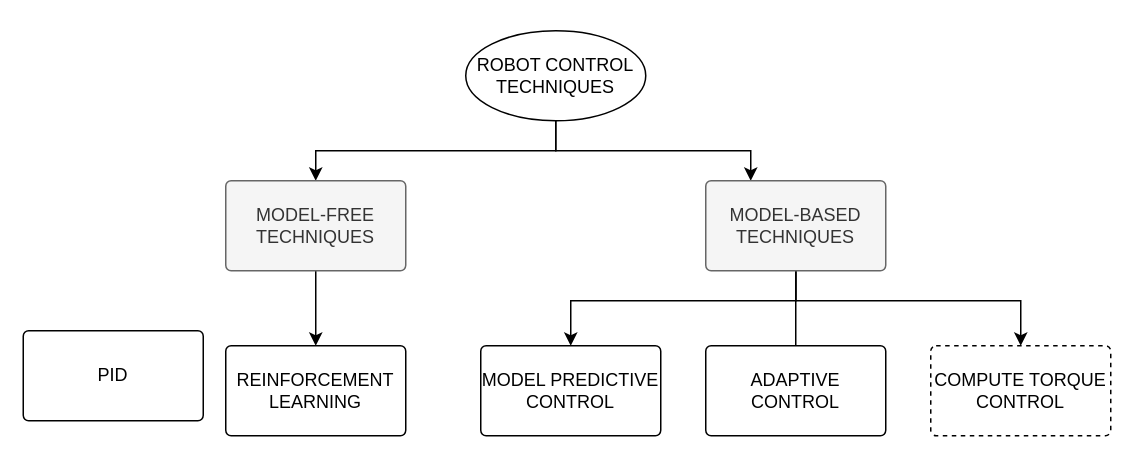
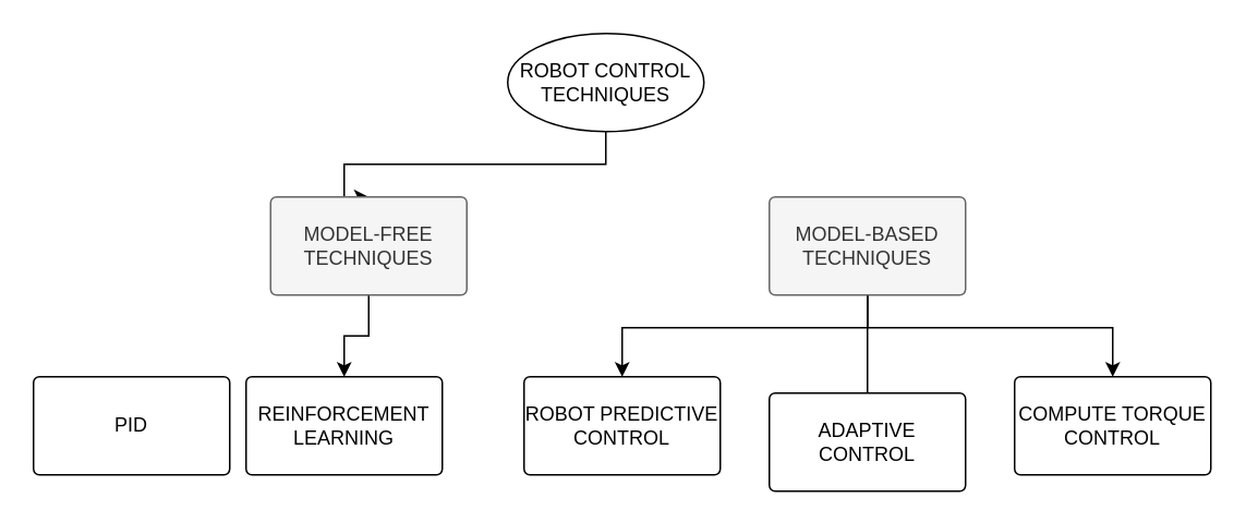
  <mxCell id="0" />
  <mxCell id="1" parent="0" />
- <mxCell id="2" style="edgeStyle=orthogonalEdgeStyle;rounded=0;orthogonalLoop=1;jettySize=auto;html=1;" edge="1" parent="1" source="4" target="10"><mxGeometry relative="1" as="geometry"><Array as="points"><mxPoint x="370" y="100" /><mxPoint x="500" y="100" /></Array></mxGeometry></mxCell>
  <mxCell id="3" style="edgeStyle=orthogonalEdgeStyle;rounded=0;orthogonalLoop=1;jettySize=auto;html=1;entryX=0.5;entryY=0;entryDx=0;entryDy=0;" edge="1" parent="1" source="4" target="6"><mxGeometry relative="1" as="geometry"><Array as="points"><mxPoint x="370" y="100" /><mxPoint x="210" y="100" /></Array></mxGeometry></mxCell>
  <mxCell id="4" value="ROBOT CONTROL TECHNIQUES" style="ellipse;whiteSpace=wrap;html=1;arcSize=6;" vertex="1" parent="1"><mxGeometry x="310" y="20" width="120" height="60" as="geometry" /></mxCell>
  <mxCell id="5" style="edgeStyle=orthogonalEdgeStyle;rounded=0;orthogonalLoop=1;jettySize=auto;html=1;entryX=0.5;entryY=0;entryDx=0;entryDy=0;" edge="1" parent="1" source="6" target="12"><mxGeometry relative="1" as="geometry" /></mxCell>
- <mxCell id="6" value="MODEL-FREE TECHNIQUES" style="rounded=1;whiteSpace=wrap;html=1;arcSize=6;fillColor=#f5f5f5;strokeColor=#666666;fontColor=#333333;" vertex="1" parent="1"><mxGeometry x="150" y="120" width="120" height="60" as="geometry" /></mxCell>
+ <mxCell id="6" value="MODEL-FREE TECHNIQUES" style="rounded=1;whiteSpace=wrap;html=1;arcSize=6;fillColor=#f5f5f5;strokeColor=#666666;fontColor=#333333;" vertex="1" parent="1"><mxGeometry x="165" y="120" width="120" height="60" as="geometry" /></mxCell>
  <mxCell id="7" style="edgeStyle=orthogonalEdgeStyle;rounded=0;orthogonalLoop=1;jettySize=auto;html=1;" edge="1" parent="1" source="10" target="13"><mxGeometry relative="1" as="geometry"><Array as="points"><mxPoint x="530" y="200" /><mxPoint x="380" y="200" /></Array></mxGeometry></mxCell>
  <mxCell id="8" style="edgeStyle=orthogonalEdgeStyle;rounded=0;orthogonalLoop=1;jettySize=auto;html=1;entryX=0.5;entryY=0;entryDx=0;entryDy=0;endArrow=none;" edge="1" parent="1" source="10" target="14"><mxGeometry relative="1" as="geometry" /></mxCell>
  <mxCell id="9" style="edgeStyle=orthogonalEdgeStyle;rounded=0;orthogonalLoop=1;jettySize=auto;html=1;entryX=0.5;entryY=0;entryDx=0;entryDy=0;" edge="1" parent="1" source="10" target="15"><mxGeometry relative="1" as="geometry"><Array as="points"><mxPoint x="530" y="200" /><mxPoint x="680" y="200" /></Array></mxGeometry></mxCell>
  <mxCell id="10" value="MODEL-BASED TECHNIQUES" style="rounded=1;whiteSpace=wrap;html=1;arcSize=6;fillColor=#f5f5f5;strokeColor=#666666;fontColor=#333333;" vertex="1" parent="1"><mxGeometry x="470" y="120" width="120" height="60" as="geometry" /></mxCell>
- <mxCell id="11" value="PID" style="rounded=1;whiteSpace=wrap;html=1;arcSize=6;" vertex="1" parent="1"><mxGeometry x="15" y="220" width="120" height="60" as="geometry" /></mxCell>
+ <mxCell id="11" value="PID" style="rounded=1;whiteSpace=wrap;html=1;arcSize=6;" vertex="1" parent="1"><mxGeometry x="20" y="230" width="120" height="60" as="geometry" /></mxCell>
  <mxCell id="12" value="REINFORCEMENT LEARNING" style="rounded=1;whiteSpace=wrap;html=1;arcSize=6;" vertex="1" parent="1"><mxGeometry x="150" y="230" width="120" height="60" as="geometry" /></mxCell>
- <mxCell id="13" value="MODEL PREDICTIVE CONTROL" style="rounded=1;whiteSpace=wrap;html=1;arcSize=6;" vertex="1" parent="1"><mxGeometry x="320" y="230" width="120" height="60" as="geometry" /></mxCell>
- <mxCell id="14" value="ADAPTIVE CONTROL" style="rounded=1;whiteSpace=wrap;html=1;arcSize=6;" vertex="1" parent="1"><mxGeometry x="470" y="230" width="120" height="60" as="geometry" /></mxCell>
- <mxCell id="15" value="COMPUTE TORQUE CONTROL" style="rounded=1;whiteSpace=wrap;html=1;arcSize=6;dashed=1;" vertex="1" parent="1"><mxGeometry x="620" y="230" width="120" height="60" as="geometry" /></mxCell>
+ <mxCell id="13" value="ROBOT PREDICTIVE CONTROL" style="rounded=1;whiteSpace=wrap;html=1;arcSize=6;" vertex="1" parent="1"><mxGeometry x="320" y="230" width="120" height="60" as="geometry" /></mxCell>
+ <mxCell id="14" value="ADAPTIVE CONTROL" style="rounded=1;whiteSpace=wrap;html=1;arcSize=6;" vertex="1" parent="1"><mxGeometry x="470" y="240" width="120" height="60" as="geometry" /></mxCell>
+ <mxCell id="15" value="COMPUTE TORQUE CONTROL" style="rounded=1;whiteSpace=wrap;html=1;arcSize=6;" vertex="1" parent="1"><mxGeometry x="620" y="230" width="120" height="60" as="geometry" /></mxCell>
